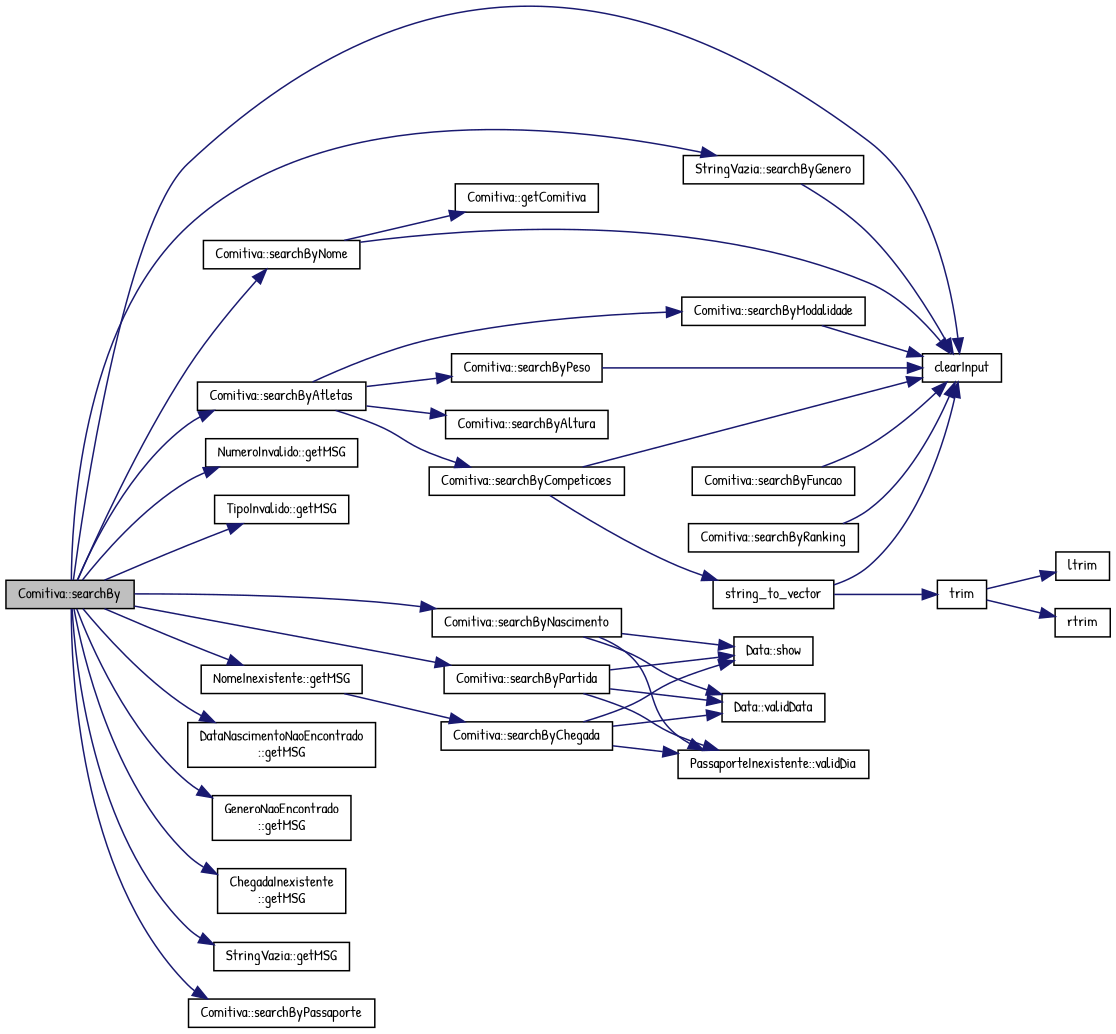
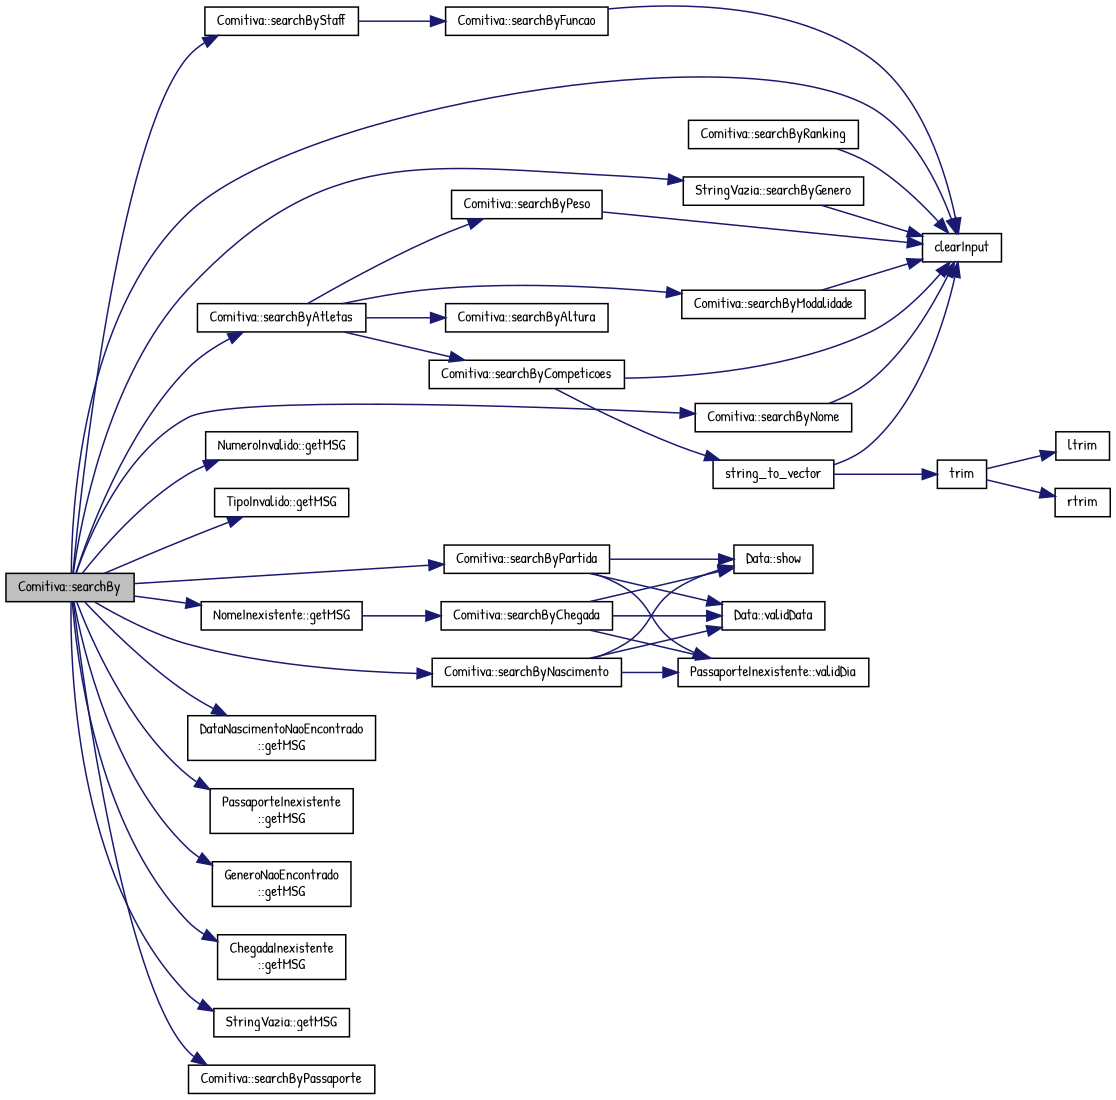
  digraph {
    fontname="Patrick Hand"
    rankdir=LR
    node [color=black fillcolor=white fontname="Patrick Hand" fontsize=10 shape=record style=filled]
    edge [color=midnightblue fontname="Patrick Hand" fontsize=10 labelfontname=Helvetica labelfontsize=10 style=solid]
    n1 [fillcolor=grey75 fontcolor=black height=0.2 label="Comitiva::searchBy" width=0.4]
    n2 [height=0.2 label=clearInput width=0.4]
    n3 [height=0.2 label="NumeroInvalido::getMSG" width=0.4]
    n4 [height=0.2 label="TipoInvalido::getMSG" width=0.4]
    n5 [height=0.2 label="NomeInexistente::getMSG" width=0.4]
    n6 [height=0.2 label="DataNascimentoNaoEncontrado\l::getMSG" width=0.4]
+   n7 [height=0.2 label="PassaporteInexistente\l::getMSG" width=0.4]
    n8 [height=0.2 label="GeneroNaoEncontrado\l::getMSG" width=0.4]
    n9 [height=0.2 label="ChegadaInexistente\l::getMSG" width=0.4]
    n10 [height=0.2 label="StringVazia::getMSG" width=0.4]
    n11 [height=0.2 label="Comitiva::searchByAtletas" width=0.4]
    n12 [height=0.2 label="StringVazia::searchByGenero" width=0.4]
    n13 [height=0.2 label="Comitiva::searchByNascimento" width=0.4]
    n14 [height=0.2 label="Comitiva::searchByNome" width=0.4]
    n15 [height=0.2 label="Comitiva::searchByPartida" width=0.4]
    n16 [height=0.2 label="Comitiva::searchByPassaporte" width=0.4]
+   n17 [height=0.2 label="Comitiva::searchByStaff" width=0.4]
    n18 [height=0.2 label="Comitiva::searchByChegada" width=0.4]
    n19 [height=0.2 label="Comitiva::searchByAltura" width=0.4]
    n20 [height=0.2 label="Comitiva::searchByCompeticoes" width=0.4]
    n21 [height=0.2 label="Comitiva::searchByModalidade" width=0.4]
    n22 [height=0.2 label="Comitiva::searchByPeso" width=0.4]
    n23 [height=0.2 label="Data::show" width=0.4]
    n24 [height=0.2 label="Data::validData" width=0.4]
    n25 [height=0.2 label="PassaporteInexistente::validDia" width=0.4]
-   n26 [height=0.2 label="Comitiva::getComitiva" width=0.4]
    n27 [height=0.2 label="Comitiva::searchByFuncao" width=0.4]
    n28 [height=0.2 label=string_to_vector width=0.4]
    n29 [height=0.2 label="Comitiva::searchByRanking" width=0.4]
    n30 [height=0.2 label=trim width=0.4]
    n31 [height=0.2 label=ltrim width=0.4]
    n32 [height=0.2 label=rtrim width=0.4]
    n1 -> n2
    n1 -> n3
    n1 -> n4
    n1 -> n5
    n1 -> n6
+   n1 -> n7
    n1 -> n8
    n1 -> n9
    n1 -> n10
    n1 -> n11
    n1 -> n12
    n1 -> n13
    n1 -> n14
    n1 -> n15
    n1 -> n16
+   n1 -> n17
    n5 -> n18
    n11 -> n19
    n11 -> n20
    n11 -> n21
    n11 -> n22
    n12 -> n2
    n13 -> n23
    n13 -> n24
    n13 -> n25
    n14 -> n2
-   n14 -> n26
    n15 -> n23
    n15 -> n24
    n15 -> n25
+   n17 -> n27
    n18 -> n23
    n18 -> n24
    n18 -> n25
    n20 -> n2
    n20 -> n28
    n21 -> n2
    n22 -> n2
    n27 -> n2
    n28 -> n2
    n28 -> n30
    n29 -> n2
    n30 -> n31
    n30 -> n32
  }
